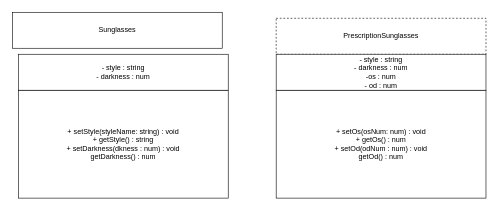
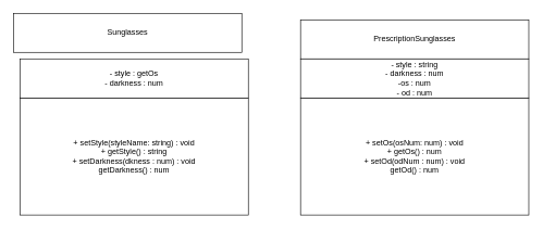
  <mxCell id="0" />
  <mxCell id="1" parent="0" />
  <mxCell id="2" value="Sunglasses" style="whiteSpace=wrap;html=1;" vertex="1" parent="1"><mxGeometry x="20" y="20" width="350" height="60" as="geometry" /></mxCell>
  <mxCell id="3" value="+ setStyle(styleName: string) : void&lt;br&gt;+ getStyle() : string&lt;br&gt;+ setDarkness(dkness : num) : void&lt;br&gt;getDarkness() : num" style="whiteSpace=wrap;html=1;" vertex="1" parent="1"><mxGeometry x="30" y="150" width="350" height="180" as="geometry" /></mxCell>
- <mxCell id="4" value="- style : string&lt;br&gt;- darkness : num" style="whiteSpace=wrap;html=1;" vertex="1" parent="1"><mxGeometry x="30" y="90" width="350" height="60" as="geometry" /></mxCell>
- <mxCell id="5" value="PrescriptionSunglasses" style="whiteSpace=wrap;html=1;dashed=1;" vertex="1" parent="1"><mxGeometry x="460" y="30" width="350" height="60" as="geometry" /></mxCell>
+ <mxCell id="4" value="- style : getOs&lt;br&gt;- darkness : num" style="whiteSpace=wrap;html=1;" vertex="1" parent="1"><mxGeometry x="30" y="90" width="350" height="60" as="geometry" /></mxCell>
+ <mxCell id="5" value="PrescriptionSunglasses" style="whiteSpace=wrap;html=1;" vertex="1" parent="1"><mxGeometry x="460" y="30" width="350" height="60" as="geometry" /></mxCell>
  <mxCell id="6" value="+ setOs(osNum: num) : void&lt;br&gt;+ getOs() : num&lt;br&gt;+ setOd(odNum : num) : void&lt;br&gt;getOd() : num" style="whiteSpace=wrap;html=1;" vertex="1" parent="1"><mxGeometry x="460" y="150" width="350" height="180" as="geometry" /></mxCell>
  <mxCell id="7" value="- style : string&lt;br&gt;- darkness : num&lt;br&gt;-os : num&lt;br&gt;- od : num" style="whiteSpace=wrap;html=1;" vertex="1" parent="1"><mxGeometry x="460" y="90" width="350" height="60" as="geometry" /></mxCell>
